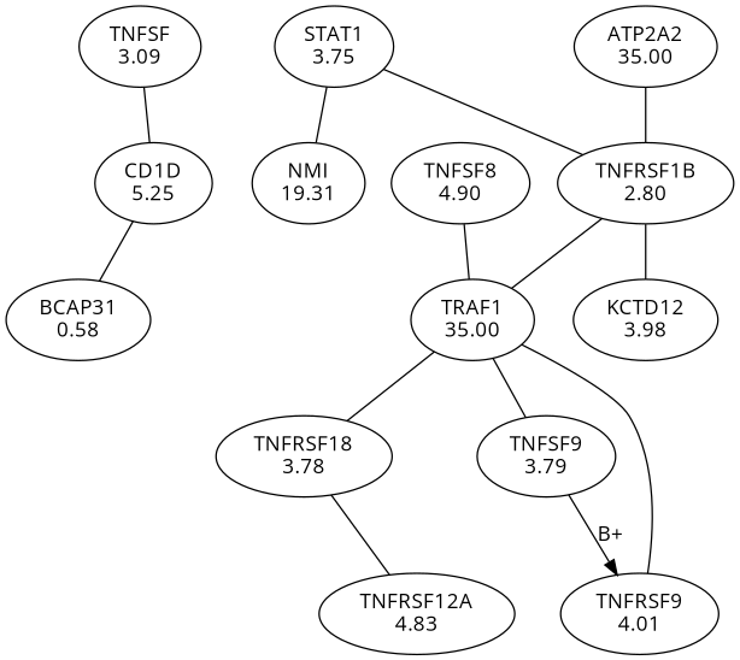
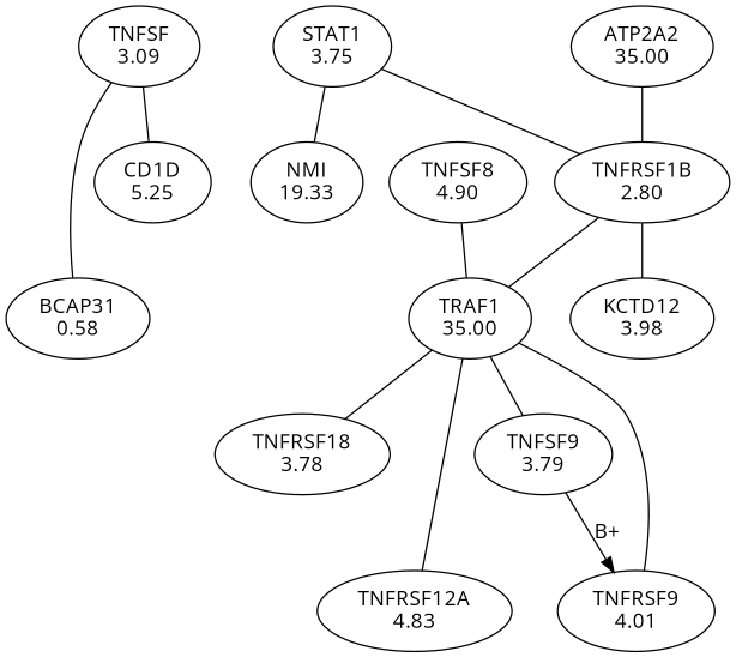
  digraph {
    fontname="Open Sans"
    node [fontname="Open Sans"]
    edge [arrowhead=none fontname="Open Sans"]
    n1 [label="BCAP31\n0.58"]
    n2 [label="TNFSF\n3.09"]
    n3 [label="CD1D\n5.25"]
    n4 [label="ATP2A2\n35.00"]
    n5 [label="TNFRSF1B\n2.80"]
    n6 [label="TRAF1\n35.00"]
    n7 [label="KCTD12\n3.98"]
    n8 [label="TNFRSF12A\n4.83"]
    n9 [label="TNFSF9\n3.79"]
    n10 [label="TNFRSF18\n3.78"]
    n11 [label="TNFRSF9\n4.01"]
    n12 [label="TNFSF8\n4.90"]
    n13 [label="STAT1\n3.75"]
-   n14 [label="NMI\n19.31"]
-   n3 -> n1
+   n14 [label="NMI\n19.33"]
+   n2 -> n1
    n2 -> n3
    n4 -> n5
    n5 -> n6
    n5 -> n7
-   n10 -> n8
+   n6 -> n8
    n6 -> n9
    n6 -> n10
    n9 -> n11 [label="B+" arrowhead=""]
    n11 -> n6
    n12 -> n6
    n13 -> n5
    n13 -> n14
  }
